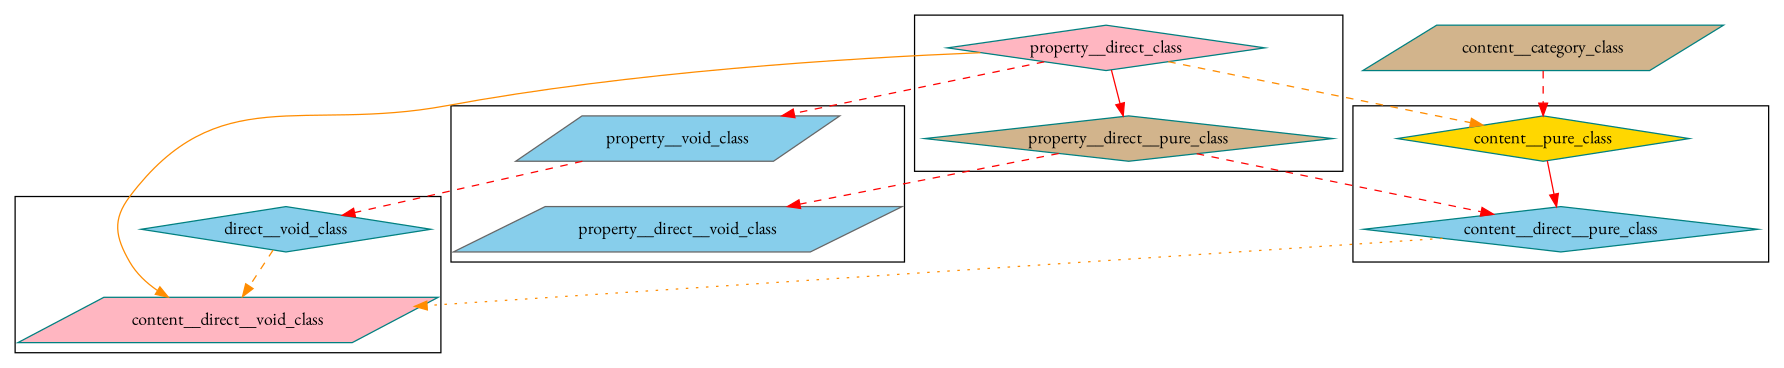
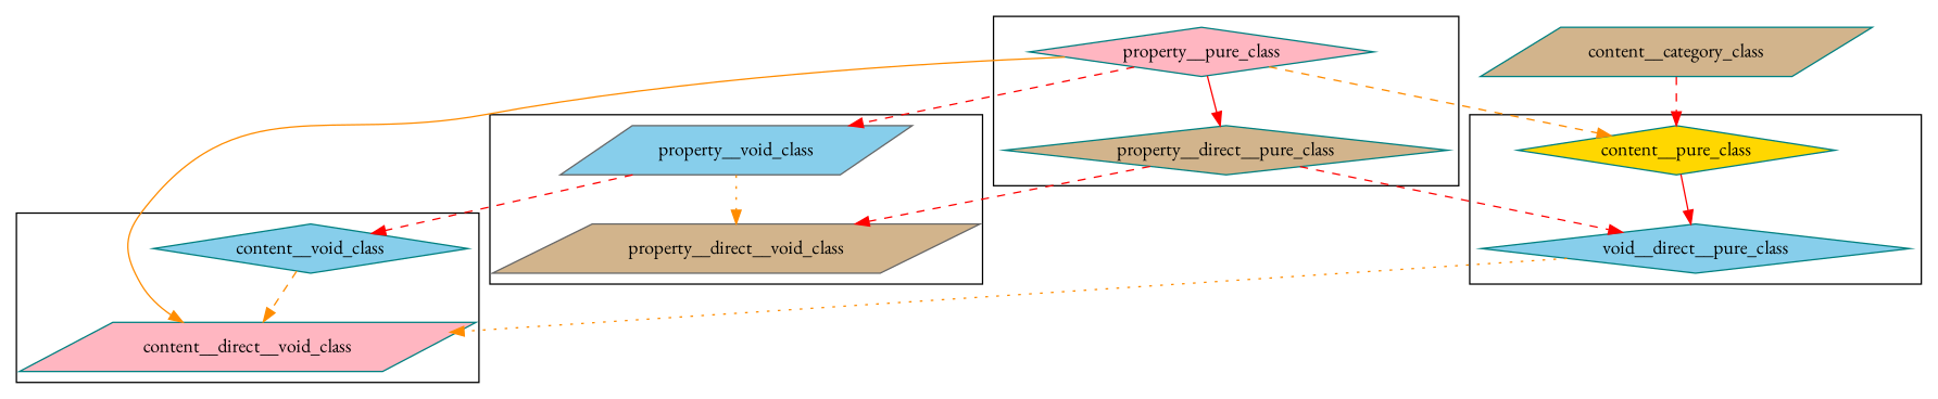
  digraph {
    fontname="EB Garamond"
    node [color=teal fillcolor=tan fontname="EB Garamond" shape=diamond style=filled]
    edge [color=red fontname="EB Garamond" style=dashed]
-   property__pure_class [fillcolor=lightpink label=property__direct_class]
+   property__pure_class [fillcolor=lightpink]
    property__direct__pure_class
    content__pure_class [fillcolor=gold]
-   content__direct__pure_class [fillcolor=skyblue]
+   content__direct__pure_class [fillcolor=skyblue label=void__direct__pure_class]
    n5 [color=gray40 fillcolor=skyblue label=property__void_class shape=parallelogram]
-   n6 [color=gray40 fillcolor=skyblue label=property__direct__void_class shape=parallelogram]
+   n6 [color=gray40 label=property__direct__void_class shape=parallelogram]
    n7 [fillcolor=lightpink label=content__direct__void_class shape=parallelogram]
-   n8 [fillcolor=skyblue label=direct__void_class]
+   n8 [fillcolor=skyblue label=content__void_class]
    n9 [label=content__category_class shape=parallelogram]
    subgraph cluster_1 {
      rank=same
      rankdir=TB
      property__pure_class
      property__direct__pure_class
    }
    subgraph cluster_2 {
      rank=same
      rankdir=TB
      content__pure_class
      content__direct__pure_class
    }
    subgraph cluster_3 {
      rank=same
      rankdir=TB
      n5
      n6
    }
    subgraph cluster_4 {
      rank=same
      rankdir=TB
      n7
      n8
    }
    property__pure_class -> property__direct__pure_class [style=solid]
    property__pure_class -> content__pure_class [color=darkorange]
    property__pure_class -> n5
    property__pure_class -> n7 [color=darkorange style=solid]
    property__direct__pure_class -> content__direct__pure_class
    property__direct__pure_class -> n6
    content__pure_class -> content__direct__pure_class [style=solid]
    content__direct__pure_class -> n7 [color=darkorange style=dotted]
+   n5 -> n6 [color=darkorange style=dotted]
    n5 -> n8
    n8 -> n7 [color=darkorange]
    n9 -> content__pure_class
  }
